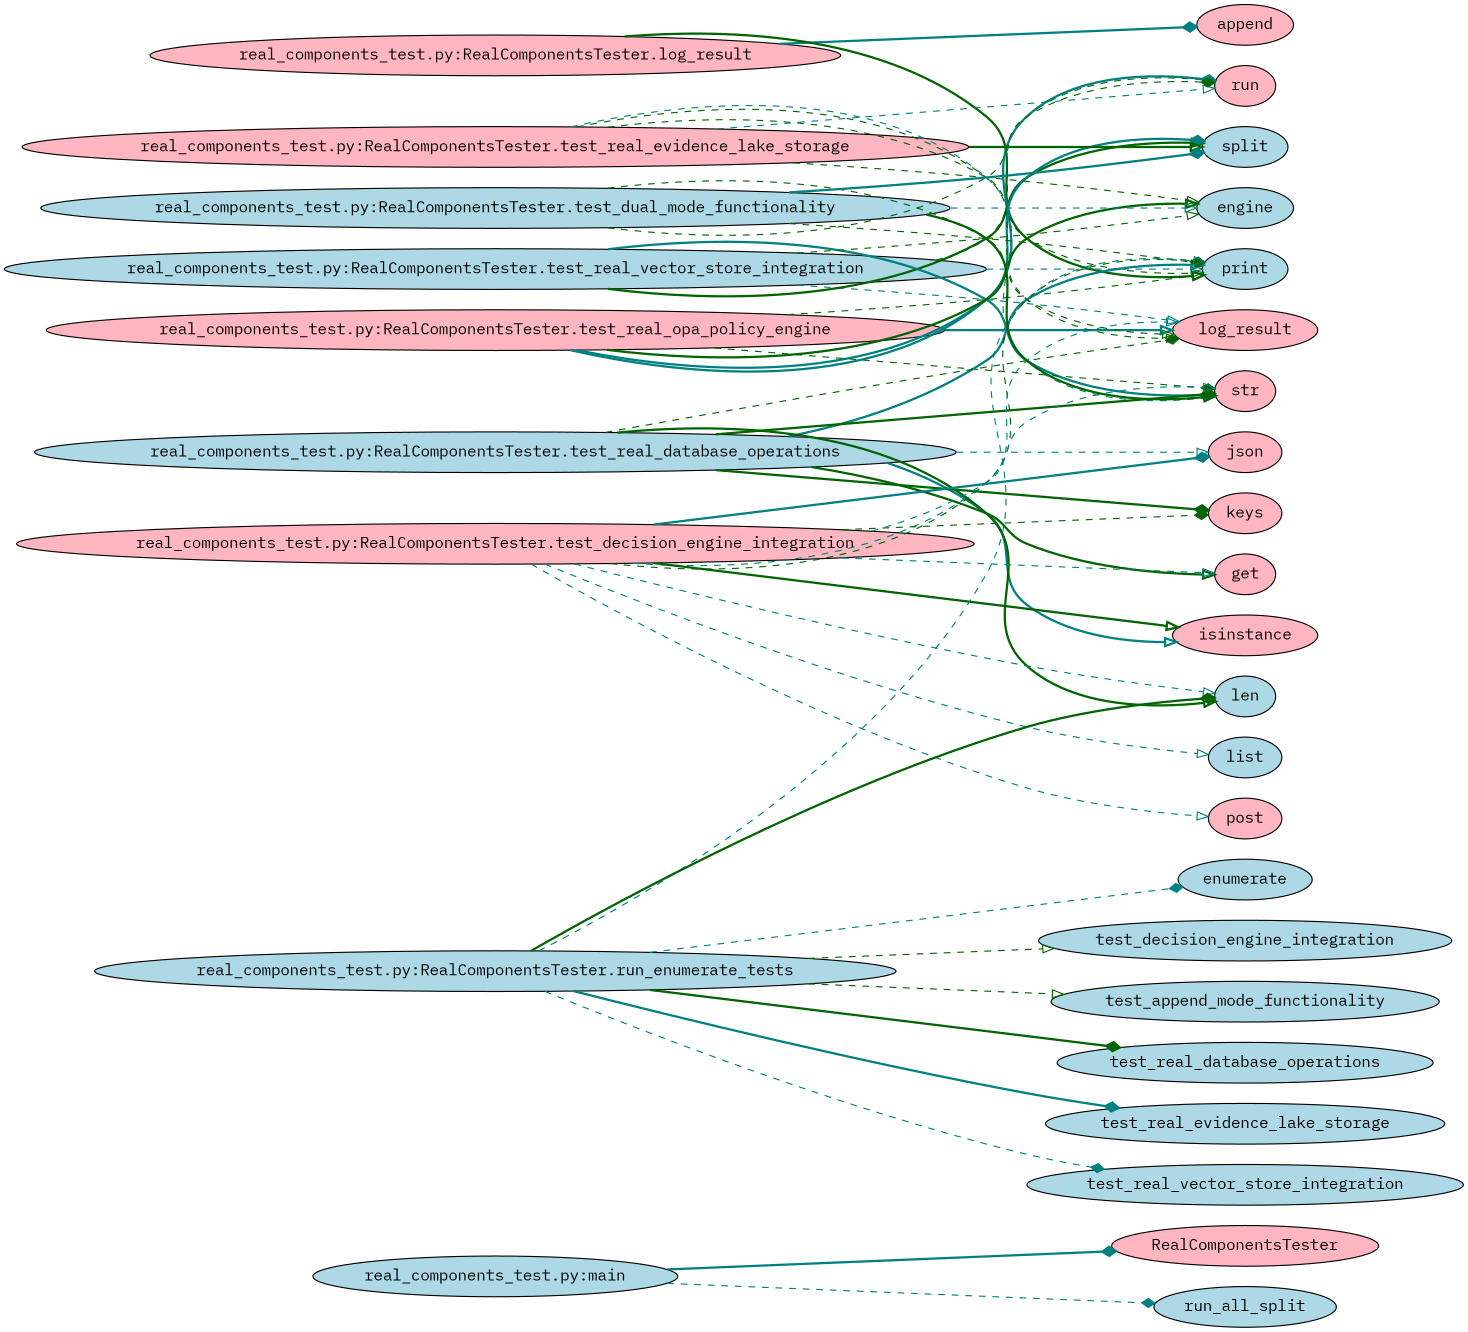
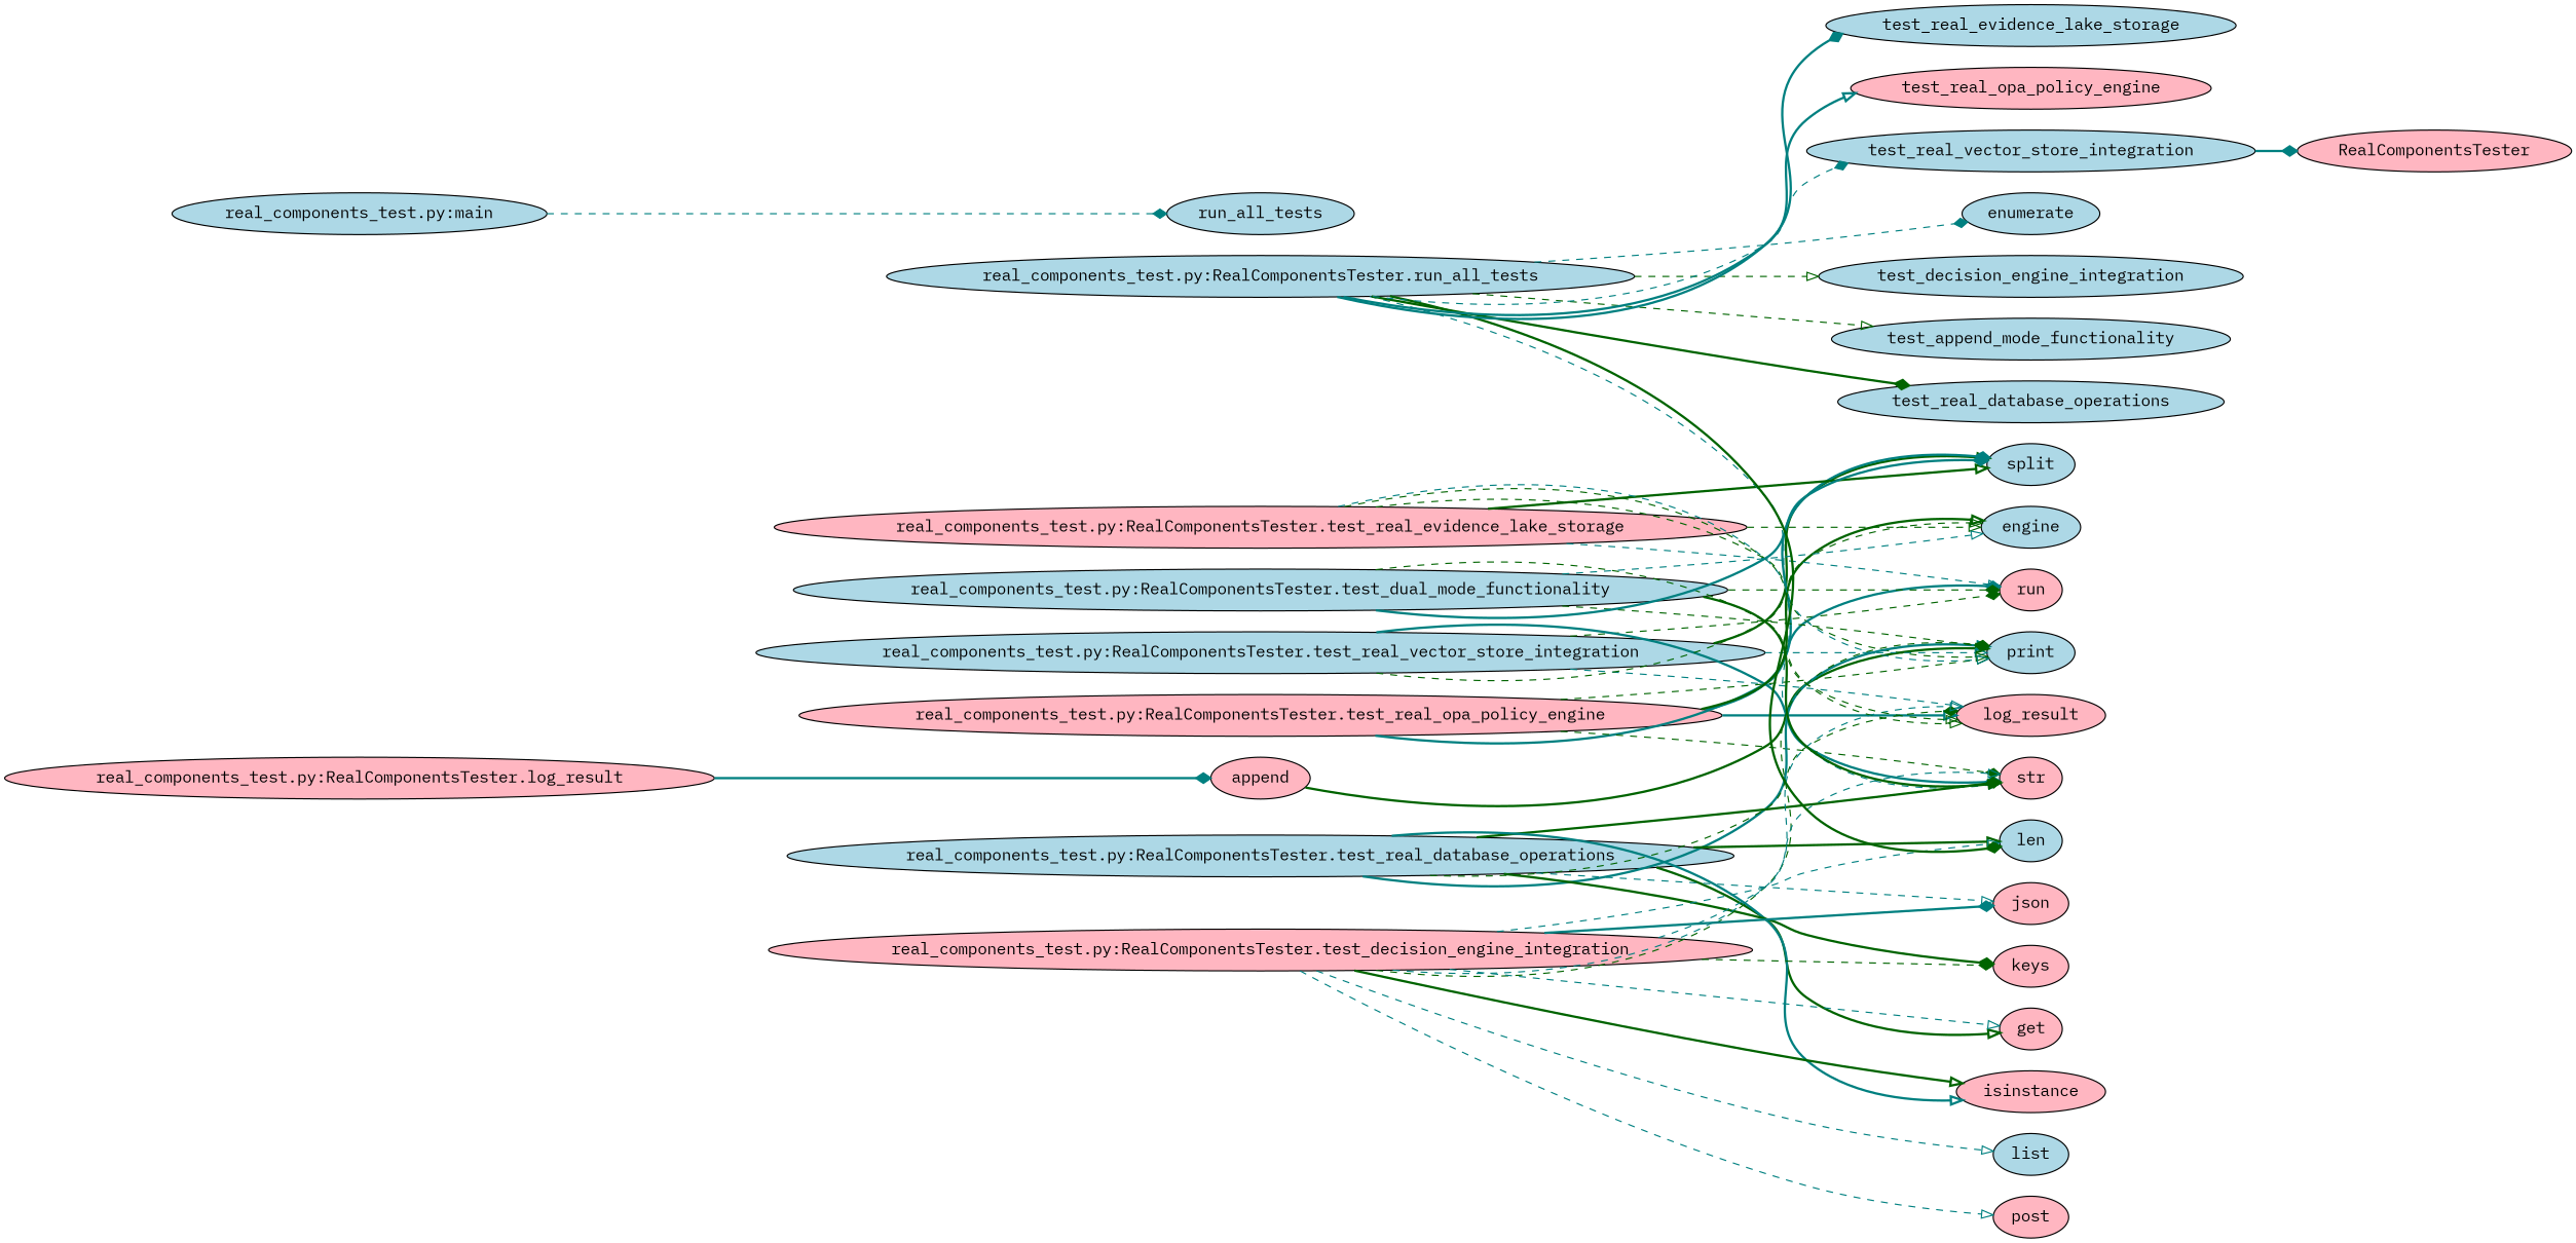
  digraph {
    fontname="IBM Plex Mono"
    rankdir=LR
    node [fillcolor=lightblue fontname="IBM Plex Mono" style=filled]
    edge [arrowhead=onormal color=teal fontname="IBM Plex Mono" style=dashed]
    RealComponentsTester [fillcolor=lightpink]
    "real_components_test.py:main"
-   run_all_tests [label=run_all_split]
+   run_all_tests
    "real_components_test.py:RealComponentsTester.log_result" [fillcolor=lightpink]
    append [fillcolor=lightpink]
    print
    "real_components_test.py:RealComponentsTester.test_real_vector_store_integration"
    log_result [fillcolor=lightpink]
    run [fillcolor=lightpink]
    split
    str [fillcolor=lightpink]
    n12 [label=engine]
    "real_components_test.py:RealComponentsTester.test_real_opa_policy_engine" [fillcolor=lightpink]
    "real_components_test.py:RealComponentsTester.test_real_evidence_lake_storage" [fillcolor=lightpink]
    "real_components_test.py:RealComponentsTester.test_real_database_operations"
    get [fillcolor=lightpink]
    isinstance [fillcolor=lightpink]
    json [fillcolor=lightpink]
    keys [fillcolor=lightpink]
    len
    "real_components_test.py:RealComponentsTester.test_decision_engine_integration" [fillcolor=lightpink]
    list
    post [fillcolor=lightpink]
    "real_components_test.py:RealComponentsTester.test_dual_mode_functionality"
-   "real_components_test.py:RealComponentsTester.run_all_tests" [label="real_components_test.py:RealComponentsTester.run_enumerate_tests"]
+   "real_components_test.py:RealComponentsTester.run_all_tests"
    enumerate
    test_decision_engine_integration
    n28 [label=test_append_mode_functionality]
    test_real_database_operations
    test_real_evidence_lake_storage
+   test_real_opa_policy_engine [fillcolor=lightpink]
    test_real_vector_store_integration
-   "real_components_test.py:main" -> RealComponentsTester [arrowhead=diamond style=bold]
+   test_real_vector_store_integration -> RealComponentsTester [arrowhead=diamond style=bold]
    "real_components_test.py:main" -> run_all_tests [arrowhead=diamond]
    "real_components_test.py:RealComponentsTester.log_result" -> append [arrowhead=diamond style=bold]
-   "real_components_test.py:RealComponentsTester.log_result" -> print [color=darkgreen style=bold]
+   append -> print [color=darkgreen style=bold]
    "real_components_test.py:RealComponentsTester.test_real_vector_store_integration" -> print
    "real_components_test.py:RealComponentsTester.test_real_vector_store_integration" -> log_result
    "real_components_test.py:RealComponentsTester.test_real_vector_store_integration" -> run [arrowhead=diamond color=darkgreen]
    "real_components_test.py:RealComponentsTester.test_real_vector_store_integration" -> split [color=darkgreen style=bold]
    "real_components_test.py:RealComponentsTester.test_real_vector_store_integration" -> str [arrowhead=diamond style=bold]
    "real_components_test.py:RealComponentsTester.test_real_vector_store_integration" -> n12 [color=darkgreen]
    "real_components_test.py:RealComponentsTester.test_real_opa_policy_engine" -> print [color=darkgreen]
    "real_components_test.py:RealComponentsTester.test_real_opa_policy_engine" -> log_result [style=bold]
    "real_components_test.py:RealComponentsTester.test_real_opa_policy_engine" -> run [arrowhead=diamond style=bold]
    "real_components_test.py:RealComponentsTester.test_real_opa_policy_engine" -> split [arrowhead=diamond style=bold]
    "real_components_test.py:RealComponentsTester.test_real_opa_policy_engine" -> str [arrowhead=diamond color=darkgreen]
    "real_components_test.py:RealComponentsTester.test_real_opa_policy_engine" -> n12 [color=darkgreen style=bold]
    "real_components_test.py:RealComponentsTester.test_real_evidence_lake_storage" -> print [color=darkgreen]
    "real_components_test.py:RealComponentsTester.test_real_evidence_lake_storage" -> log_result [color=darkgreen]
    "real_components_test.py:RealComponentsTester.test_real_evidence_lake_storage" -> run
    "real_components_test.py:RealComponentsTester.test_real_evidence_lake_storage" -> split [color=darkgreen style=bold]
    "real_components_test.py:RealComponentsTester.test_real_evidence_lake_storage" -> str
    "real_components_test.py:RealComponentsTester.test_real_evidence_lake_storage" -> n12 [color=darkgreen]
    "real_components_test.py:RealComponentsTester.test_real_database_operations" -> print [style=bold]
    "real_components_test.py:RealComponentsTester.test_real_database_operations" -> log_result [arrowhead=diamond color=darkgreen]
    "real_components_test.py:RealComponentsTester.test_real_database_operations" -> str [arrowhead=diamond color=darkgreen style=bold]
    "real_components_test.py:RealComponentsTester.test_real_database_operations" -> get [color=darkgreen style=bold]
    "real_components_test.py:RealComponentsTester.test_real_database_operations" -> isinstance [style=bold]
    "real_components_test.py:RealComponentsTester.test_real_database_operations" -> json
    "real_components_test.py:RealComponentsTester.test_real_database_operations" -> keys [arrowhead=diamond color=darkgreen style=bold]
    "real_components_test.py:RealComponentsTester.test_real_database_operations" -> len [color=darkgreen style=bold]
    "real_components_test.py:RealComponentsTester.test_decision_engine_integration" -> print [arrowhead=diamond color=darkgreen]
    "real_components_test.py:RealComponentsTester.test_decision_engine_integration" -> log_result
    "real_components_test.py:RealComponentsTester.test_decision_engine_integration" -> str
    "real_components_test.py:RealComponentsTester.test_decision_engine_integration" -> get
    "real_components_test.py:RealComponentsTester.test_decision_engine_integration" -> isinstance [color=darkgreen style=bold]
    "real_components_test.py:RealComponentsTester.test_decision_engine_integration" -> json [arrowhead=diamond style=bold]
    "real_components_test.py:RealComponentsTester.test_decision_engine_integration" -> keys [arrowhead=diamond color=darkgreen]
    "real_components_test.py:RealComponentsTester.test_decision_engine_integration" -> len
    "real_components_test.py:RealComponentsTester.test_decision_engine_integration" -> list
    "real_components_test.py:RealComponentsTester.test_decision_engine_integration" -> post
    "real_components_test.py:RealComponentsTester.test_dual_mode_functionality" -> print [arrowhead=diamond color=darkgreen]
    "real_components_test.py:RealComponentsTester.test_dual_mode_functionality" -> log_result [color=darkgreen]
    "real_components_test.py:RealComponentsTester.test_dual_mode_functionality" -> run [arrowhead=diamond color=darkgreen]
    "real_components_test.py:RealComponentsTester.test_dual_mode_functionality" -> split [arrowhead=diamond style=bold]
    "real_components_test.py:RealComponentsTester.test_dual_mode_functionality" -> str [color=darkgreen style=bold]
    "real_components_test.py:RealComponentsTester.test_dual_mode_functionality" -> n12
    "real_components_test.py:RealComponentsTester.run_all_tests" -> print
    "real_components_test.py:RealComponentsTester.run_all_tests" -> len [arrowhead=diamond color=darkgreen style=bold]
    "real_components_test.py:RealComponentsTester.run_all_tests" -> enumerate [arrowhead=diamond]
    "real_components_test.py:RealComponentsTester.run_all_tests" -> test_decision_engine_integration [color=darkgreen]
    "real_components_test.py:RealComponentsTester.run_all_tests" -> n28 [color=darkgreen]
    "real_components_test.py:RealComponentsTester.run_all_tests" -> test_real_database_operations [arrowhead=diamond color=darkgreen style=bold]
    "real_components_test.py:RealComponentsTester.run_all_tests" -> test_real_evidence_lake_storage [arrowhead=diamond style=bold]
+   "real_components_test.py:RealComponentsTester.run_all_tests" -> test_real_opa_policy_engine [style=bold]
    "real_components_test.py:RealComponentsTester.run_all_tests" -> test_real_vector_store_integration [arrowhead=diamond]
  }
